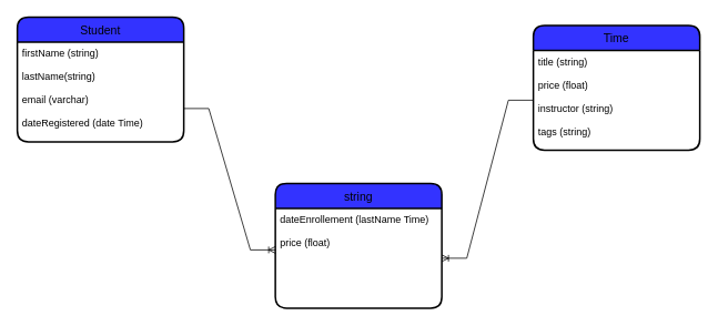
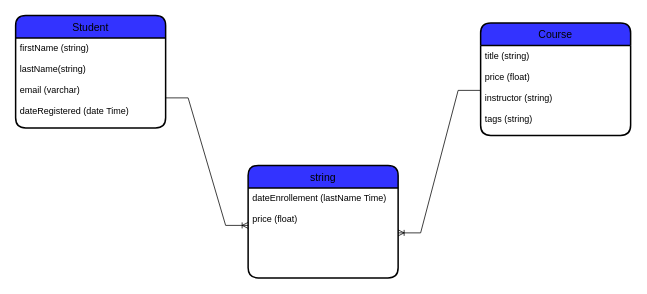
  <mxCell id="0" />
  <mxCell id="1" parent="0" />
  <mxCell id="2" value="Student" style="swimlane;childLayout=stackLayout;horizontal=1;startSize=30;horizontalStack=0;rounded=1;fontSize=14;fontStyle=0;strokeWidth=2;resizeParent=0;resizeLast=1;shadow=0;dashed=0;align=center;fillColor=#3333FF;" vertex="1" parent="1"><mxGeometry x="20" y="20" width="200" height="150" as="geometry" /></mxCell>
  <mxCell id="3" value="firstName (string)&#10;&#10;lastName(string)&#10;&#10;email (varchar)&#10;&#10;dateRegistered (date Time)" style="align=left;strokeColor=none;fillColor=none;spacingLeft=4;fontSize=12;verticalAlign=top;resizable=0;rotatable=0;part=1;" vertex="1" parent="2"><mxGeometry y="30" width="200" height="120" as="geometry" /></mxCell>
- <mxCell id="4" value="Time" style="swimlane;childLayout=stackLayout;horizontal=1;startSize=30;horizontalStack=0;rounded=1;fontSize=14;fontStyle=0;strokeWidth=2;resizeParent=0;resizeLast=1;shadow=0;dashed=0;align=center;fillColor=#3333FF;" vertex="1" parent="1"><mxGeometry x="640" y="30" width="200" height="150" as="geometry" /></mxCell>
+ <mxCell id="4" value="Course" style="swimlane;childLayout=stackLayout;horizontal=1;startSize=30;horizontalStack=0;rounded=1;fontSize=14;fontStyle=0;strokeWidth=2;resizeParent=0;resizeLast=1;shadow=0;dashed=0;align=center;fillColor=#3333FF;" vertex="1" parent="1"><mxGeometry x="640" y="30" width="200" height="150" as="geometry" /></mxCell>
  <mxCell id="5" value="title (string)&#10;&#10;price (float)&#10;&#10;instructor (string)&#10;&#10;tags (string)" style="align=left;strokeColor=none;fillColor=none;spacingLeft=4;fontSize=12;verticalAlign=top;resizable=0;rotatable=0;part=1;" vertex="1" parent="4"><mxGeometry y="30" width="200" height="120" as="geometry" /></mxCell>
  <mxCell id="6" value="string" style="swimlane;childLayout=stackLayout;horizontal=1;startSize=30;horizontalStack=0;rounded=1;fontSize=14;fontStyle=0;strokeWidth=2;resizeParent=0;resizeLast=1;shadow=0;dashed=0;align=center;fillColor=#3333FF;" vertex="1" parent="1"><mxGeometry x="330" y="220" width="200" height="150" as="geometry" /></mxCell>
  <mxCell id="7" value="dateEnrollement (lastName Time)&#10;&#10;price (float)" style="align=left;strokeColor=none;fillColor=none;spacingLeft=4;fontSize=12;verticalAlign=top;resizable=0;rotatable=0;part=1;" vertex="1" parent="6"><mxGeometry y="30" width="200" height="120" as="geometry" /></mxCell>
  <mxCell id="8" value="" style="edgeStyle=entityRelationEdgeStyle;fontSize=12;html=1;endArrow=ERoneToMany;rounded=0;entryX=0;entryY=0.417;entryDx=0;entryDy=0;entryPerimeter=0;" edge="1" parent="1" target="7"><mxGeometry width="100" height="100" relative="1" as="geometry"><mxPoint x="220" y="130" as="sourcePoint" /><mxPoint x="320" y="30" as="targetPoint" /></mxGeometry></mxCell>
  <mxCell id="9" value="" style="edgeStyle=entityRelationEdgeStyle;fontSize=12;html=1;endArrow=ERoneToMany;rounded=0;" edge="1" parent="1" source="5" target="7"><mxGeometry width="100" height="100" relative="1" as="geometry"><mxPoint x="850" y="180" as="sourcePoint" /><mxPoint x="570" y="330" as="targetPoint" /></mxGeometry></mxCell>
